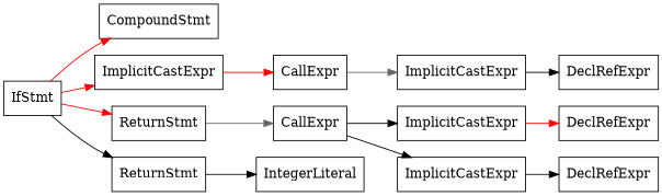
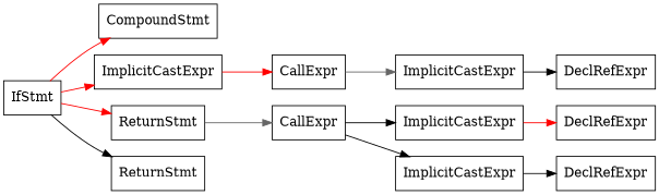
  digraph {
    rankdir=LR
    node [shape=record]
    edge [color=black]
    n1 [label="{CompoundStmt}"]
    n2 [label="{IfStmt}"]
    n3 [label="{ImplicitCastExpr}"]
    n4 [label="{ReturnStmt}"]
    n5 [label="{ReturnStmt}"]
    n6 [label="{CallExpr}"]
    n7 [label="{CallExpr}"]
-   n8 [label="{IntegerLiteral}"]
    n9 [label="{ImplicitCastExpr}"]
    n10 [label="{ImplicitCastExpr}"]
    n11 [label="{ImplicitCastExpr}"]
    n12 [label="{DeclRefExpr}"]
    n13 [label="{DeclRefExpr}"]
    n14 [label="{DeclRefExpr}"]
    n2 -> n1 [color=red]
    n2 -> n3 [color=red]
    n2 -> n4 [color=red]
    n2 -> n5
    n3 -> n6 [color=red]
    n4 -> n7 [color=gray40]
-   n5 -> n8
    n6 -> n9 [color=gray40]
    n7 -> n10
    n7 -> n11
    n9 -> n12
    n10 -> n13 [color=red]
    n11 -> n14
  }
